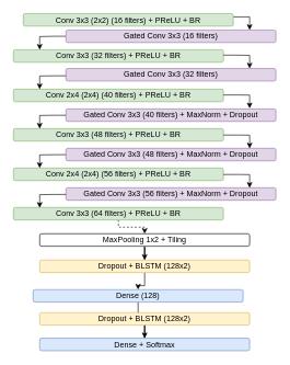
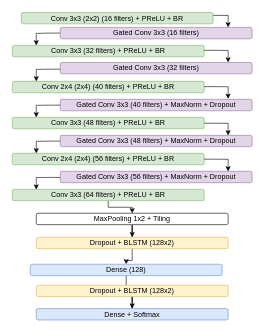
  <mxCell id="0" />
  <mxCell id="1" parent="0" />
  <mxCell id="2" value="Conv 2x4 (2x4) (40 filters)&amp;nbsp;+ PReLU + BR" style="rounded=1;whiteSpace=wrap;html=1;fillColor=#d5e8d4;strokeColor=#82b366;" parent="1" vertex="1"><mxGeometry x="20" y="135" width="320" height="19" as="geometry" /></mxCell>
  <mxCell id="3" value="Conv 3x3 (48 filters)&amp;nbsp;+ PReLU + BR" style="rounded=1;whiteSpace=wrap;html=1;fillColor=#d5e8d4;strokeColor=#82b366;" parent="1" vertex="1"><mxGeometry x="20" y="195" width="320" height="19" as="geometry" /></mxCell>
  <mxCell id="4" value="Gated Conv 3x3 (48 filters)&amp;nbsp;+ MaxNorm + Dropout" style="rounded=1;whiteSpace=wrap;html=1;fillColor=#e1d5e7;strokeColor=#9673a6;" parent="1" vertex="1"><mxGeometry x="100" y="225" width="320" height="19" as="geometry" /></mxCell>
  <mxCell id="5" value="Conv 2x4 (2x4) (56 filters)&amp;nbsp;+ PReLU + BR" style="rounded=1;whiteSpace=wrap;html=1;fillColor=#d5e8d4;strokeColor=#82b366;" parent="1" vertex="1"><mxGeometry x="20" y="255" width="320" height="19" as="geometry" /></mxCell>
- <mxCell id="6" style="edgeStyle=orthogonalEdgeStyle;rounded=0;orthogonalLoop=1;jettySize=auto;html=1;entryX=0.5;entryY=0;entryDx=0;entryDy=0;dashed=1;" edge="1" parent="1" source="7" target="9"><mxGeometry relative="1" as="geometry"><Array as="points"><mxPoint x="180" y="345" /><mxPoint x="220" y="345" /></Array></mxGeometry></mxCell>
+ <mxCell id="6" style="edgeStyle=orthogonalEdgeStyle;rounded=0;orthogonalLoop=1;jettySize=auto;html=1;entryX=0.5;entryY=0;entryDx=0;entryDy=0;" edge="1" parent="1" source="7" target="9"><mxGeometry relative="1" as="geometry"><Array as="points"><mxPoint x="180" y="345" /><mxPoint x="220" y="345" /></Array></mxGeometry></mxCell>
  <mxCell id="7" value="Conv 3x3 (64 filters)&amp;nbsp;+ PReLU + BR" style="rounded=1;whiteSpace=wrap;html=1;fillColor=#d5e8d4;strokeColor=#82b366;" parent="1" vertex="1"><mxGeometry x="20" y="315" width="320" height="19" as="geometry" /></mxCell>
  <mxCell id="8" value="" style="edgeStyle=orthogonalEdgeStyle;rounded=0;orthogonalLoop=1;jettySize=auto;html=1;" parent="1" source="9" target="11" edge="1"><mxGeometry relative="1" as="geometry" /></mxCell>
  <mxCell id="9" value="MaxPooling 1x2 + Tiling" style="rounded=1;whiteSpace=wrap;html=1;" parent="1" vertex="1"><mxGeometry x="60" y="355" width="320" height="19" as="geometry" /></mxCell>
  <mxCell id="10" value="" style="edgeStyle=orthogonalEdgeStyle;rounded=0;orthogonalLoop=1;jettySize=auto;html=1;" parent="1" source="11" target="13" edge="1"><mxGeometry relative="1" as="geometry" /></mxCell>
  <mxCell id="11" value="Dropout + BLSTM (128x2)" style="rounded=1;whiteSpace=wrap;html=1;fillColor=#fff2cc;strokeColor=#d6b656;" parent="1" vertex="1"><mxGeometry x="60" y="395" width="320" height="19" as="geometry" /></mxCell>
  <mxCell id="12" value="" style="edgeStyle=orthogonalEdgeStyle;rounded=0;orthogonalLoop=1;jettySize=auto;html=1;" parent="1" source="13" target="15" edge="1"><mxGeometry relative="1" as="geometry" /></mxCell>
  <mxCell id="13" value="Dense (128)" style="rounded=1;whiteSpace=wrap;html=1;fillColor=#dae8fc;strokeColor=#6c8ebf;" parent="1" vertex="1"><mxGeometry x="50" y="440" width="320" height="19" as="geometry" /></mxCell>
  <mxCell id="14" value="" style="edgeStyle=orthogonalEdgeStyle;rounded=0;orthogonalLoop=1;jettySize=auto;html=1;" parent="1" source="15" target="16" edge="1"><mxGeometry relative="1" as="geometry" /></mxCell>
  <mxCell id="15" value="Dropout +&amp;nbsp;BLSTM (128x2)" style="rounded=1;whiteSpace=wrap;html=1;fillColor=#fff2cc;strokeColor=#d6b656;" parent="1" vertex="1"><mxGeometry x="60" y="475" width="320" height="19" as="geometry" /></mxCell>
  <mxCell id="16" value="Dense + Softmax" style="rounded=1;whiteSpace=wrap;html=1;fillColor=#dae8fc;strokeColor=#6c8ebf;" parent="1" vertex="1"><mxGeometry x="60" y="514" width="320" height="19" as="geometry" /></mxCell>
  <mxCell id="17" value="Gated Conv 3x3 (56 filters) + MaxNorm + Dropout" style="rounded=1;whiteSpace=wrap;html=1;fillColor=#e1d5e7;strokeColor=#9673a6;" parent="1" vertex="1"><mxGeometry x="100" y="285" width="320" height="19" as="geometry" /></mxCell>
  <mxCell id="18" value="Conv 3x3&amp;nbsp;(32 filters)&amp;nbsp;+ PReLU + BR" style="rounded=1;whiteSpace=wrap;html=1;fillColor=#d5e8d4;strokeColor=#82b366;" parent="1" vertex="1"><mxGeometry x="20" y="75" width="320" height="19" as="geometry" /></mxCell>
  <mxCell id="19" value="Gated Conv 3x3 (32 filters)" style="rounded=1;whiteSpace=wrap;html=1;fillColor=#e1d5e7;strokeColor=#9673a6;" parent="1" vertex="1"><mxGeometry x="100" y="103.5" width="320" height="19" as="geometry" /></mxCell>
  <mxCell id="20" style="edgeStyle=orthogonalEdgeStyle;rounded=0;orthogonalLoop=1;jettySize=auto;html=1;entryX=0.875;entryY=0;entryDx=0;entryDy=0;entryPerimeter=0;" edge="1" parent="1" source="21" target="23"><mxGeometry relative="1" as="geometry"><Array as="points"><mxPoint x="360" y="25" /><mxPoint x="380" y="25" /></Array></mxGeometry></mxCell>
  <mxCell id="21" value="Conv 3x3 (2x2) (16 filters) + PReLU + BR" style="rounded=1;whiteSpace=wrap;html=1;fillColor=#d5e8d4;strokeColor=#82b366;" parent="1" vertex="1"><mxGeometry x="35" y="20" width="320" height="19" as="geometry" /></mxCell>
  <mxCell id="22" style="edgeStyle=orthogonalEdgeStyle;rounded=0;orthogonalLoop=1;jettySize=auto;html=1;entryX=0.125;entryY=0;entryDx=0;entryDy=0;entryPerimeter=0;" edge="1" parent="1" source="23" target="18"><mxGeometry relative="1" as="geometry"><Array as="points"><mxPoint x="80" y="55" /><mxPoint x="60" y="55" /></Array></mxGeometry></mxCell>
  <mxCell id="23" value="Gated Conv 3x3 (16 filters)" style="rounded=1;whiteSpace=wrap;html=1;fillColor=#e1d5e7;strokeColor=#9673a6;" parent="1" vertex="1"><mxGeometry x="100" y="45" width="320" height="19" as="geometry" /></mxCell>
  <mxCell id="24" value="Gated Conv 3x3 (40 filters)&amp;nbsp;+ MaxNorm + Dropout" style="rounded=1;whiteSpace=wrap;html=1;fillColor=#e1d5e7;strokeColor=#9673a6;" parent="1" vertex="1"><mxGeometry x="100" y="165" width="320" height="19" as="geometry" /></mxCell>
  <mxCell id="25" style="edgeStyle=orthogonalEdgeStyle;rounded=0;orthogonalLoop=1;jettySize=auto;html=1;entryX=0.875;entryY=0;entryDx=0;entryDy=0;entryPerimeter=0;" edge="1" parent="1"><mxGeometry relative="1" as="geometry"><mxPoint x="340" y="83.167" as="sourcePoint" /><mxPoint x="380" y="103.5" as="targetPoint" /><Array as="points"><mxPoint x="360" y="83.5" /><mxPoint x="380" y="83.5" /></Array></mxGeometry></mxCell>
  <mxCell id="26" style="edgeStyle=orthogonalEdgeStyle;rounded=0;orthogonalLoop=1;jettySize=auto;html=1;entryX=0.875;entryY=0;entryDx=0;entryDy=0;entryPerimeter=0;" edge="1" parent="1"><mxGeometry relative="1" as="geometry"><mxPoint x="340" y="143.833" as="sourcePoint" /><mxPoint x="380" y="164.167" as="targetPoint" /><Array as="points"><mxPoint x="360" y="144" /><mxPoint x="380" y="144" /></Array></mxGeometry></mxCell>
  <mxCell id="27" style="edgeStyle=orthogonalEdgeStyle;rounded=0;orthogonalLoop=1;jettySize=auto;html=1;entryX=0.875;entryY=0;entryDx=0;entryDy=0;entryPerimeter=0;" edge="1" parent="1"><mxGeometry relative="1" as="geometry"><mxPoint x="340" y="204.833" as="sourcePoint" /><mxPoint x="380" y="225.167" as="targetPoint" /><Array as="points"><mxPoint x="360" y="205" /><mxPoint x="380" y="205" /></Array></mxGeometry></mxCell>
  <mxCell id="28" style="edgeStyle=orthogonalEdgeStyle;rounded=0;orthogonalLoop=1;jettySize=auto;html=1;entryX=0.875;entryY=0;entryDx=0;entryDy=0;entryPerimeter=0;" edge="1" parent="1"><mxGeometry relative="1" as="geometry"><mxPoint x="340" y="264.833" as="sourcePoint" /><mxPoint x="380" y="285.167" as="targetPoint" /><Array as="points"><mxPoint x="360" y="265" /><mxPoint x="380" y="265" /></Array></mxGeometry></mxCell>
  <mxCell id="29" style="edgeStyle=orthogonalEdgeStyle;rounded=0;orthogonalLoop=1;jettySize=auto;html=1;entryX=0.125;entryY=0;entryDx=0;entryDy=0;entryPerimeter=0;" edge="1" parent="1"><mxGeometry relative="1" as="geometry"><mxPoint x="100" y="114.667" as="sourcePoint" /><mxPoint x="60" y="135" as="targetPoint" /><Array as="points"><mxPoint x="80" y="115" /><mxPoint x="60" y="115" /></Array></mxGeometry></mxCell>
  <mxCell id="30" style="edgeStyle=orthogonalEdgeStyle;rounded=0;orthogonalLoop=1;jettySize=auto;html=1;entryX=0.125;entryY=0;entryDx=0;entryDy=0;entryPerimeter=0;" edge="1" parent="1"><mxGeometry relative="1" as="geometry"><mxPoint x="100" y="174.667" as="sourcePoint" /><mxPoint x="60" y="195" as="targetPoint" /><Array as="points"><mxPoint x="80" y="175" /><mxPoint x="60" y="175" /></Array></mxGeometry></mxCell>
  <mxCell id="31" style="edgeStyle=orthogonalEdgeStyle;rounded=0;orthogonalLoop=1;jettySize=auto;html=1;entryX=0.125;entryY=0;entryDx=0;entryDy=0;entryPerimeter=0;" edge="1" parent="1"><mxGeometry relative="1" as="geometry"><mxPoint x="100" y="234.667" as="sourcePoint" /><mxPoint x="60" y="255" as="targetPoint" /><Array as="points"><mxPoint x="80" y="235" /><mxPoint x="60" y="235" /></Array></mxGeometry></mxCell>
  <mxCell id="32" style="edgeStyle=orthogonalEdgeStyle;rounded=0;orthogonalLoop=1;jettySize=auto;html=1;entryX=0.125;entryY=0;entryDx=0;entryDy=0;entryPerimeter=0;" edge="1" parent="1"><mxGeometry relative="1" as="geometry"><mxPoint x="100" y="295.167" as="sourcePoint" /><mxPoint x="60" y="315.5" as="targetPoint" /><Array as="points"><mxPoint x="80" y="295.5" /><mxPoint x="60" y="295.5" /></Array></mxGeometry></mxCell>
